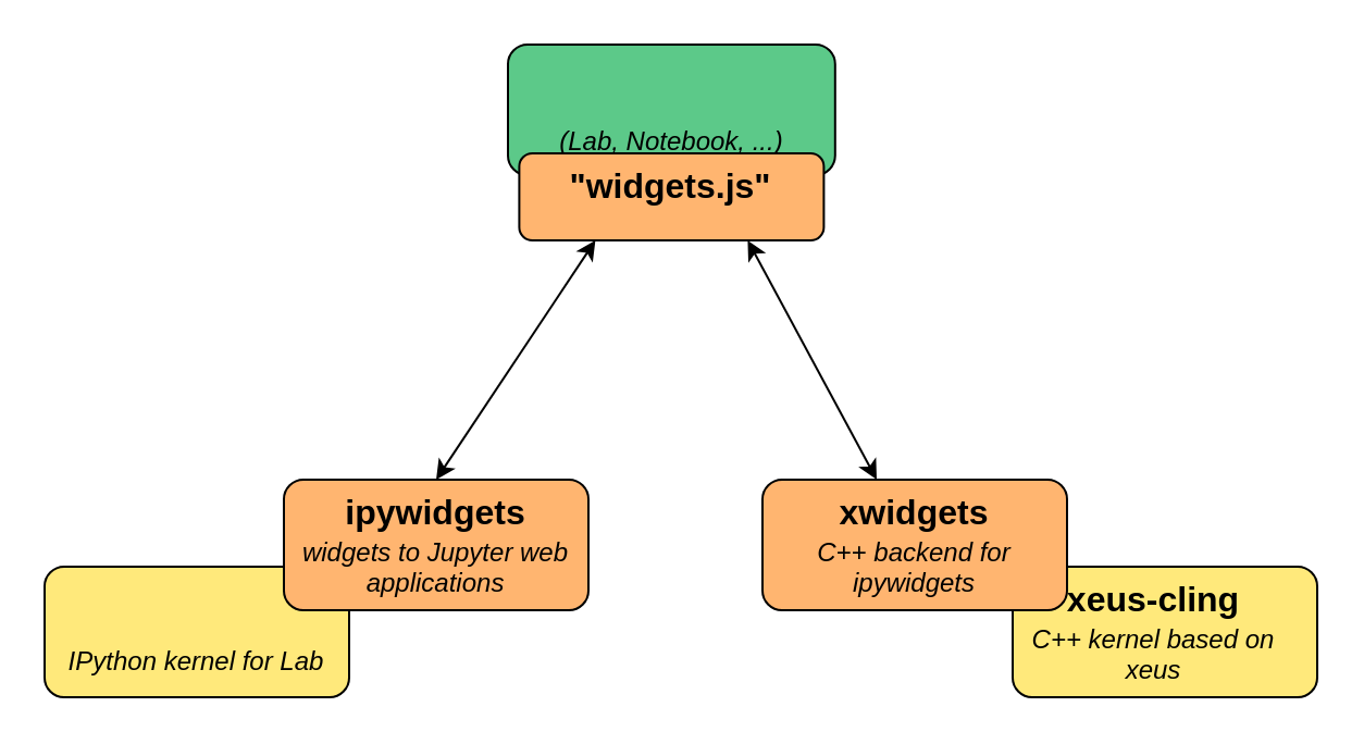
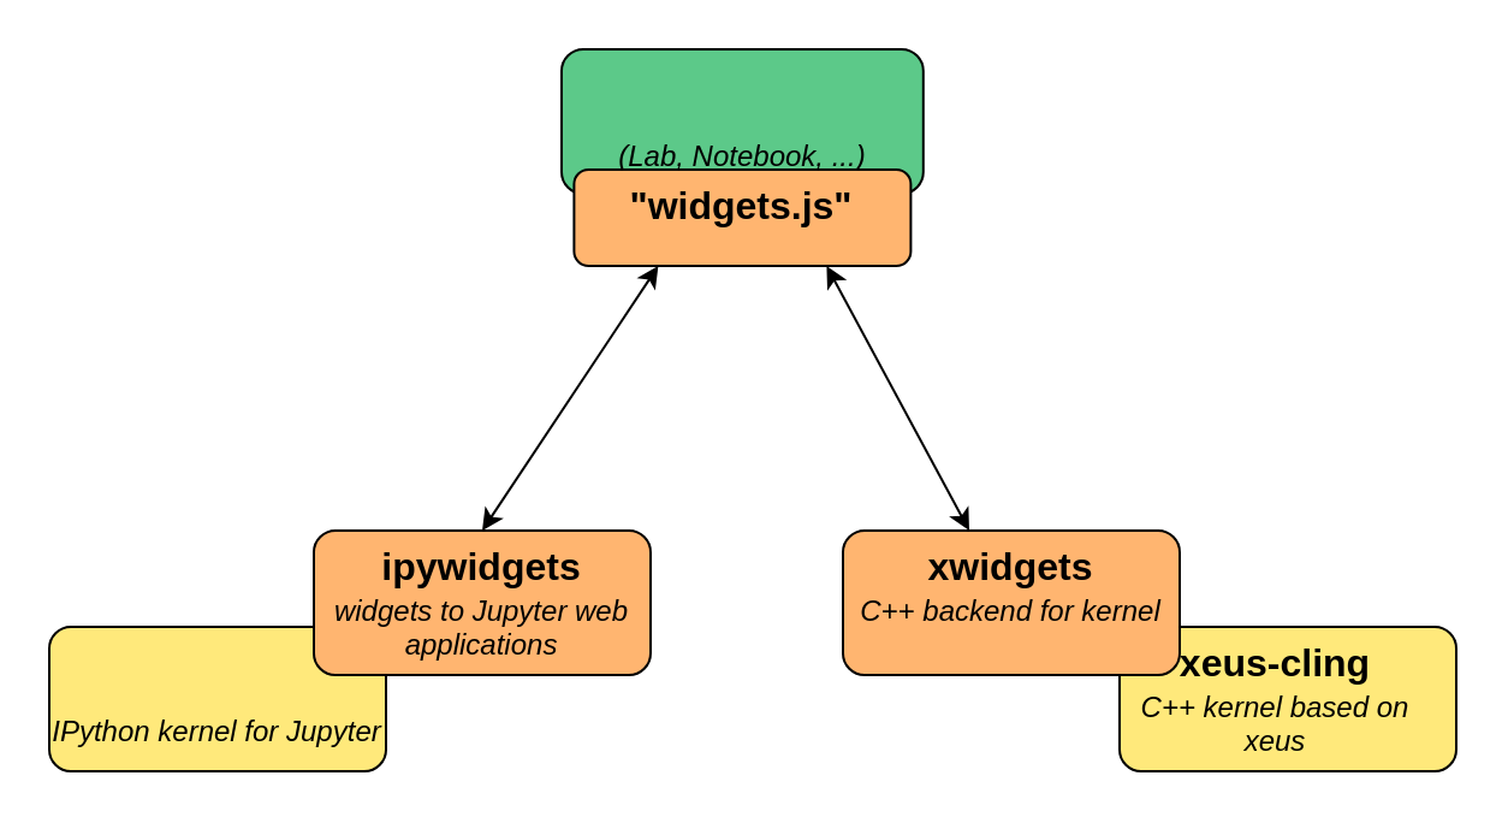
  <mxCell id="0" />
  <mxCell id="1" parent="0" />
  <mxCell id="2" value="" style="group" vertex="1" connectable="0" parent="1"><mxGeometry x="233" y="20" width="150.4" height="110" as="geometry" /></mxCell>
  <mxCell id="3" value="" style="rounded=1;whiteSpace=wrap;html=1;fontSize=12;fillColor=#5cc989;" vertex="1" parent="2"><mxGeometry width="150.4" height="60" as="geometry" /></mxCell>
  <mxCell id="4" value="&lt;i&gt;(Lab, Notebook, ...)&lt;/i&gt;" style="text;html=1;strokeColor=none;fillColor=none;align=center;verticalAlign=middle;whiteSpace=wrap;rounded=0;fontSize=12;" vertex="1" parent="2"><mxGeometry x="10.65" y="30" width="129.093" height="30" as="geometry" /></mxCell>
  <mxCell id="5" value="" style="group" vertex="1" connectable="0" parent="2"><mxGeometry x="5.2" y="50" width="140" height="60" as="geometry" /></mxCell>
  <mxCell id="6" value="" style="rounded=1;whiteSpace=wrap;html=1;labelBackgroundColor=none;fontSize=20;fillColor=#FFB570;" vertex="1" parent="5"><mxGeometry width="140" height="40" as="geometry" /></mxCell>
  <mxCell id="7" value="&lt;b&gt;&lt;font style=&quot;font-size: 16px;&quot;&gt;&quot;widgets.js&quot;&lt;/font&gt;&lt;/b&gt;" style="text;html=1;strokeColor=none;fillColor=none;align=center;verticalAlign=middle;whiteSpace=wrap;rounded=0;labelBackgroundColor=none;fontSize=12;" vertex="1" parent="5"><mxGeometry x="35" width="70" height="30" as="geometry" /></mxCell>
  <mxCell id="8" value="" style="group" vertex="1" connectable="0" parent="1"><mxGeometry x="460" y="260" width="145" height="60" as="geometry" /></mxCell>
  <mxCell id="9" value="" style="rounded=1;whiteSpace=wrap;html=1;labelBackgroundColor=none;fontSize=20;fillColor=#ffe97b;container=0;" vertex="1" parent="8"><mxGeometry x="5" width="140" height="60" as="geometry" /></mxCell>
  <mxCell id="10" value="&lt;b&gt;&lt;font style=&quot;font-size: 16px;&quot;&gt;xeus-cling&lt;/font&gt;&lt;/b&gt;" style="text;html=1;strokeColor=none;fillColor=none;align=center;verticalAlign=middle;whiteSpace=wrap;rounded=0;labelBackgroundColor=none;fontSize=12;container=0;" vertex="1" parent="8"><mxGeometry x="15" width="110" height="30" as="geometry" /></mxCell>
  <mxCell id="11" value="&lt;i&gt;C++ kernel based on xeus&lt;/i&gt;" style="text;whiteSpace=wrap;html=1;fontSize=12;align=center;container=0;" vertex="1" parent="8"><mxGeometry y="20" width="140" height="30" as="geometry" /></mxCell>
  <mxCell id="12" value="" style="group" vertex="1" connectable="0" parent="1"><mxGeometry x="20" y="260" width="140" height="60" as="geometry" /></mxCell>
  <mxCell id="13" value="" style="rounded=1;whiteSpace=wrap;html=1;labelBackgroundColor=none;fontSize=20;fillColor=#ffe97b;" vertex="1" parent="12"><mxGeometry width="140" height="60" as="geometry" /></mxCell>
- <mxCell id="14" value="&lt;i&gt;IPython kernel for Lab&lt;/i&gt;" style="text;whiteSpace=wrap;html=1;fontSize=12;align=center;" vertex="1" parent="12"><mxGeometry y="30" width="140" height="30" as="geometry" /></mxCell>
+ <mxCell id="14" value="&lt;i&gt;IPython kernel for Jupyter&lt;/i&gt;" style="text;whiteSpace=wrap;html=1;fontSize=12;align=center;" vertex="1" parent="12"><mxGeometry y="30" width="140" height="30" as="geometry" /></mxCell>
  <mxCell id="15" value="" style="group" vertex="1" connectable="0" parent="1"><mxGeometry x="130" y="220" width="140" height="60" as="geometry" /></mxCell>
  <mxCell id="16" value="" style="rounded=1;whiteSpace=wrap;html=1;labelBackgroundColor=none;fontSize=20;fillColor=#FFB570;" vertex="1" parent="15"><mxGeometry width="140" height="60" as="geometry" /></mxCell>
  <mxCell id="17" value="&lt;b&gt;&lt;font style=&quot;font-size: 16px;&quot;&gt;ipywidgets&lt;/font&gt;&lt;/b&gt;" style="text;html=1;strokeColor=none;fillColor=none;align=center;verticalAlign=middle;whiteSpace=wrap;rounded=0;labelBackgroundColor=none;fontSize=12;" vertex="1" parent="15"><mxGeometry x="35" width="70" height="30" as="geometry" /></mxCell>
  <mxCell id="18" value="&lt;i&gt;widgets to Jupyter web applications&lt;/i&gt;" style="text;whiteSpace=wrap;html=1;fontSize=12;align=center;" vertex="1" parent="15"><mxGeometry y="20" width="140" height="40" as="geometry" /></mxCell>
  <mxCell id="19" value="" style="group" vertex="1" connectable="0" parent="1"><mxGeometry x="350" y="220" width="140" height="60" as="geometry" /></mxCell>
  <mxCell id="20" value="" style="rounded=1;whiteSpace=wrap;html=1;labelBackgroundColor=none;fontSize=20;fillColor=#FFB570;" vertex="1" parent="19"><mxGeometry width="140" height="60" as="geometry" /></mxCell>
  <mxCell id="21" value="&lt;b&gt;&lt;font style=&quot;font-size: 16px;&quot;&gt;xwidgets&lt;/font&gt;&lt;/b&gt;" style="text;html=1;strokeColor=none;fillColor=none;align=center;verticalAlign=middle;whiteSpace=wrap;rounded=0;labelBackgroundColor=none;fontSize=12;" vertex="1" parent="19"><mxGeometry x="35" width="70" height="30" as="geometry" /></mxCell>
- <mxCell id="22" value="&lt;i&gt;C++ backend for ipywidgets&lt;/i&gt;" style="text;whiteSpace=wrap;html=1;fontSize=12;align=center;" vertex="1" parent="19"><mxGeometry y="20" width="140" height="40" as="geometry" /></mxCell>
+ <mxCell id="22" value="&lt;i&gt;C++ backend for kernel&lt;/i&gt;" style="text;whiteSpace=wrap;html=1;fontSize=12;align=center;" vertex="1" parent="19"><mxGeometry y="20" width="140" height="40" as="geometry" /></mxCell>
  <mxCell id="23" value="" style="endArrow=classic;startArrow=classic;html=1;rounded=0;entryX=0.25;entryY=1;entryDx=0;entryDy=0;exitX=0.5;exitY=0;exitDx=0;exitDy=0;" edge="1" parent="1" source="17" target="6"><mxGeometry width="50" height="50" relative="1" as="geometry"><mxPoint x="200" y="180" as="sourcePoint" /><mxPoint x="250" y="130" as="targetPoint" /></mxGeometry></mxCell>
  <mxCell id="24" value="" style="endArrow=classic;startArrow=classic;html=1;rounded=0;entryX=0.75;entryY=1;entryDx=0;entryDy=0;exitX=0.25;exitY=0;exitDx=0;exitDy=0;" edge="1" parent="1" source="21" target="6"><mxGeometry width="50" height="50" relative="1" as="geometry"><mxPoint x="200" y="180" as="sourcePoint" /><mxPoint x="250" y="130" as="targetPoint" /></mxGeometry></mxCell>
